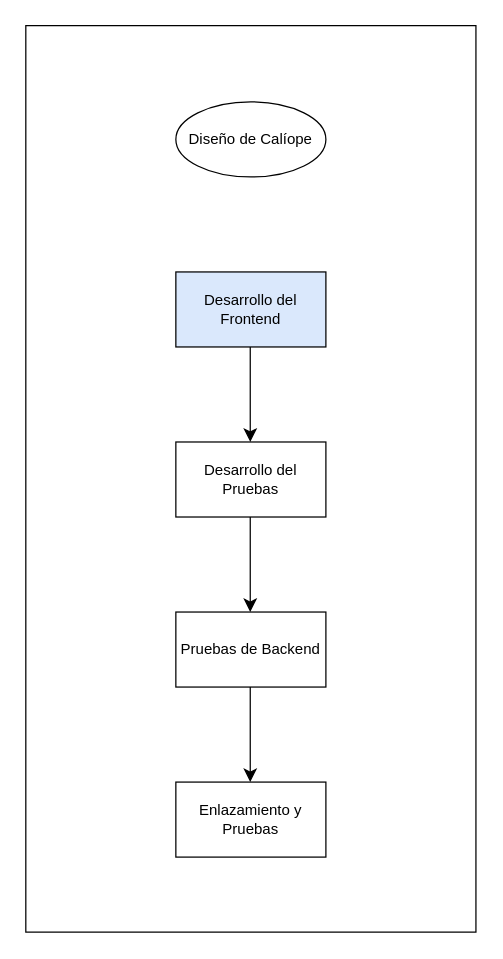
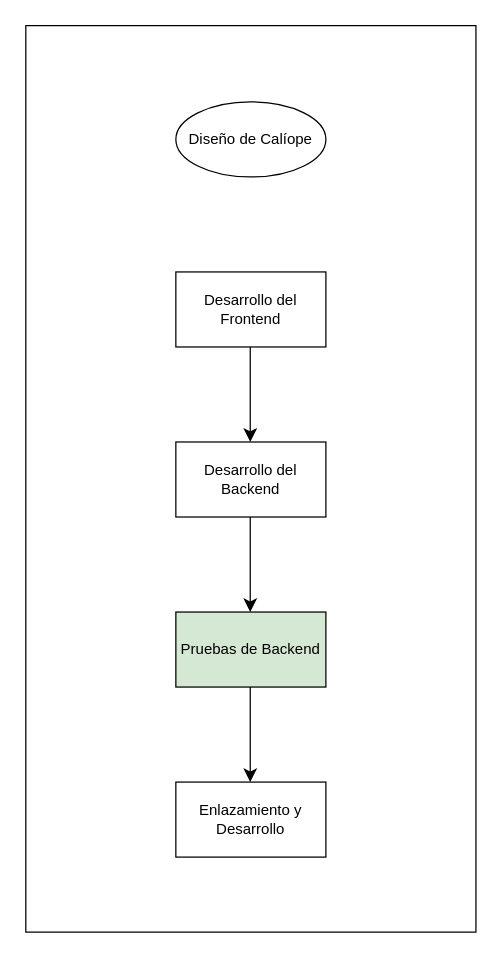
  <mxCell id="0" />
  <mxCell id="1" parent="0" />
  <mxCell id="2" value="" style="rounded=0;whiteSpace=wrap;html=1;" vertex="1" parent="1"><mxGeometry x="20" y="20" width="360" height="725" as="geometry" /></mxCell>
  <mxCell id="3" value="Diseño de Calíope" style="ellipse;whiteSpace=wrap;html=1;" vertex="1" parent="1"><mxGeometry x="140" y="81" width="120" height="60" as="geometry" /></mxCell>
- <mxCell id="4" value="Desarrollo del Frontend" style="rounded=0;whiteSpace=wrap;html=1;fillColor=#dae8fc;" vertex="1" parent="1"><mxGeometry x="140" y="217" width="120" height="60" as="geometry" /></mxCell>
- <mxCell id="5" value="Desarrollo del Pruebas" style="rounded=0;whiteSpace=wrap;html=1;" vertex="1" parent="1"><mxGeometry x="140" y="353" width="120" height="60" as="geometry" /></mxCell>
- <mxCell id="6" value="Enlazamiento y Pruebas" style="rounded=0;whiteSpace=wrap;html=1;" vertex="1" parent="1"><mxGeometry x="140" y="625" width="120" height="60" as="geometry" /></mxCell>
- <mxCell id="7" value="Pruebas de Backend" style="rounded=0;whiteSpace=wrap;html=1;" vertex="1" parent="1"><mxGeometry x="140" y="489" width="120" height="60" as="geometry" /></mxCell>
+ <mxCell id="4" value="Desarrollo del Frontend" style="rounded=0;whiteSpace=wrap;html=1;" vertex="1" parent="1"><mxGeometry x="140" y="217" width="120" height="60" as="geometry" /></mxCell>
+ <mxCell id="5" value="Desarrollo del Backend" style="rounded=0;whiteSpace=wrap;html=1;" vertex="1" parent="1"><mxGeometry x="140" y="353" width="120" height="60" as="geometry" /></mxCell>
+ <mxCell id="6" value="Enlazamiento y Desarrollo" style="rounded=0;whiteSpace=wrap;html=1;" vertex="1" parent="1"><mxGeometry x="140" y="625" width="120" height="60" as="geometry" /></mxCell>
+ <mxCell id="7" value="Pruebas de Backend" style="rounded=0;whiteSpace=wrap;html=1;fillColor=#d5e8d4;" vertex="1" parent="1"><mxGeometry x="140" y="489" width="120" height="60" as="geometry" /></mxCell>
  <mxCell id="8" value="" style="endArrow=classic;html=1;rounded=0;fontSize=12;startSize=8;endSize=8;curved=1;exitX=0.5;exitY=1;exitDx=0;exitDy=0;entryX=0.5;entryY=0;entryDx=0;entryDy=0;" edge="1" parent="1"><mxGeometry width="50" height="50" relative="1" as="geometry"><mxPoint x="199.5" y="277" as="sourcePoint" /><mxPoint x="199.5" y="353" as="targetPoint" /></mxGeometry></mxCell>
  <mxCell id="9" value="" style="endArrow=classic;html=1;rounded=0;fontSize=12;startSize=8;endSize=8;curved=1;exitX=0.5;exitY=1;exitDx=0;exitDy=0;entryX=0.5;entryY=0;entryDx=0;entryDy=0;" edge="1" parent="1"><mxGeometry width="50" height="50" relative="1" as="geometry"><mxPoint x="199.5" y="413" as="sourcePoint" /><mxPoint x="199.5" y="489" as="targetPoint" /></mxGeometry></mxCell>
  <mxCell id="10" value="" style="endArrow=classic;html=1;rounded=0;fontSize=12;startSize=8;endSize=8;curved=1;exitX=0.5;exitY=1;exitDx=0;exitDy=0;entryX=0.5;entryY=0;entryDx=0;entryDy=0;" edge="1" parent="1"><mxGeometry width="50" height="50" relative="1" as="geometry"><mxPoint x="199.5" y="549" as="sourcePoint" /><mxPoint x="199.5" y="625" as="targetPoint" /></mxGeometry></mxCell>
